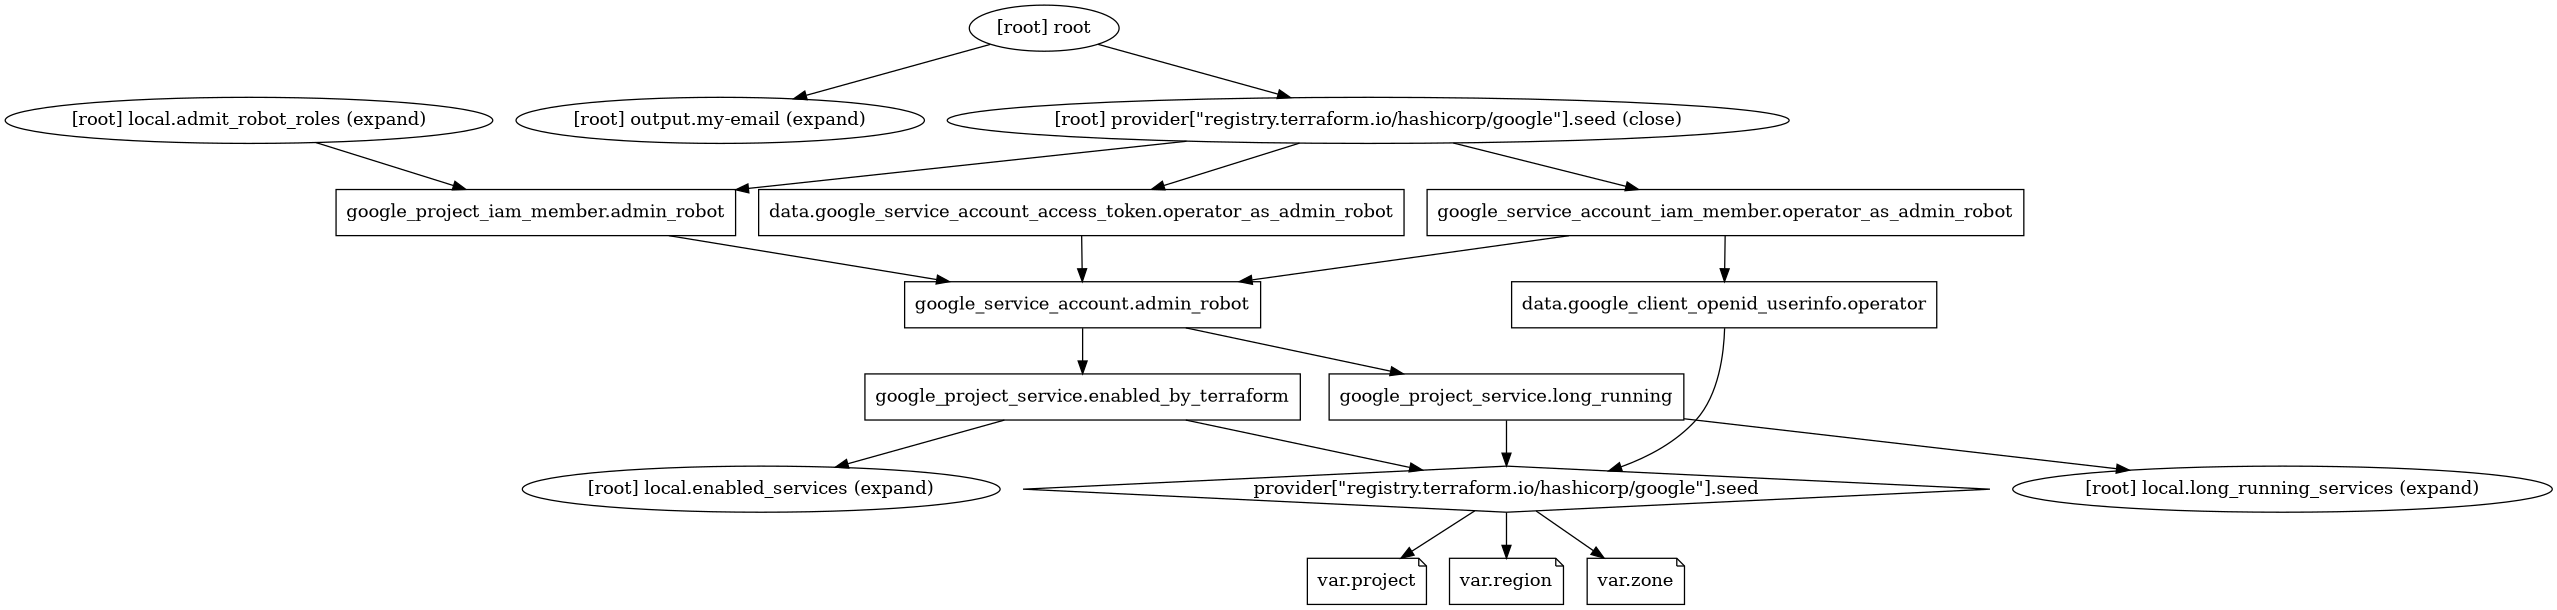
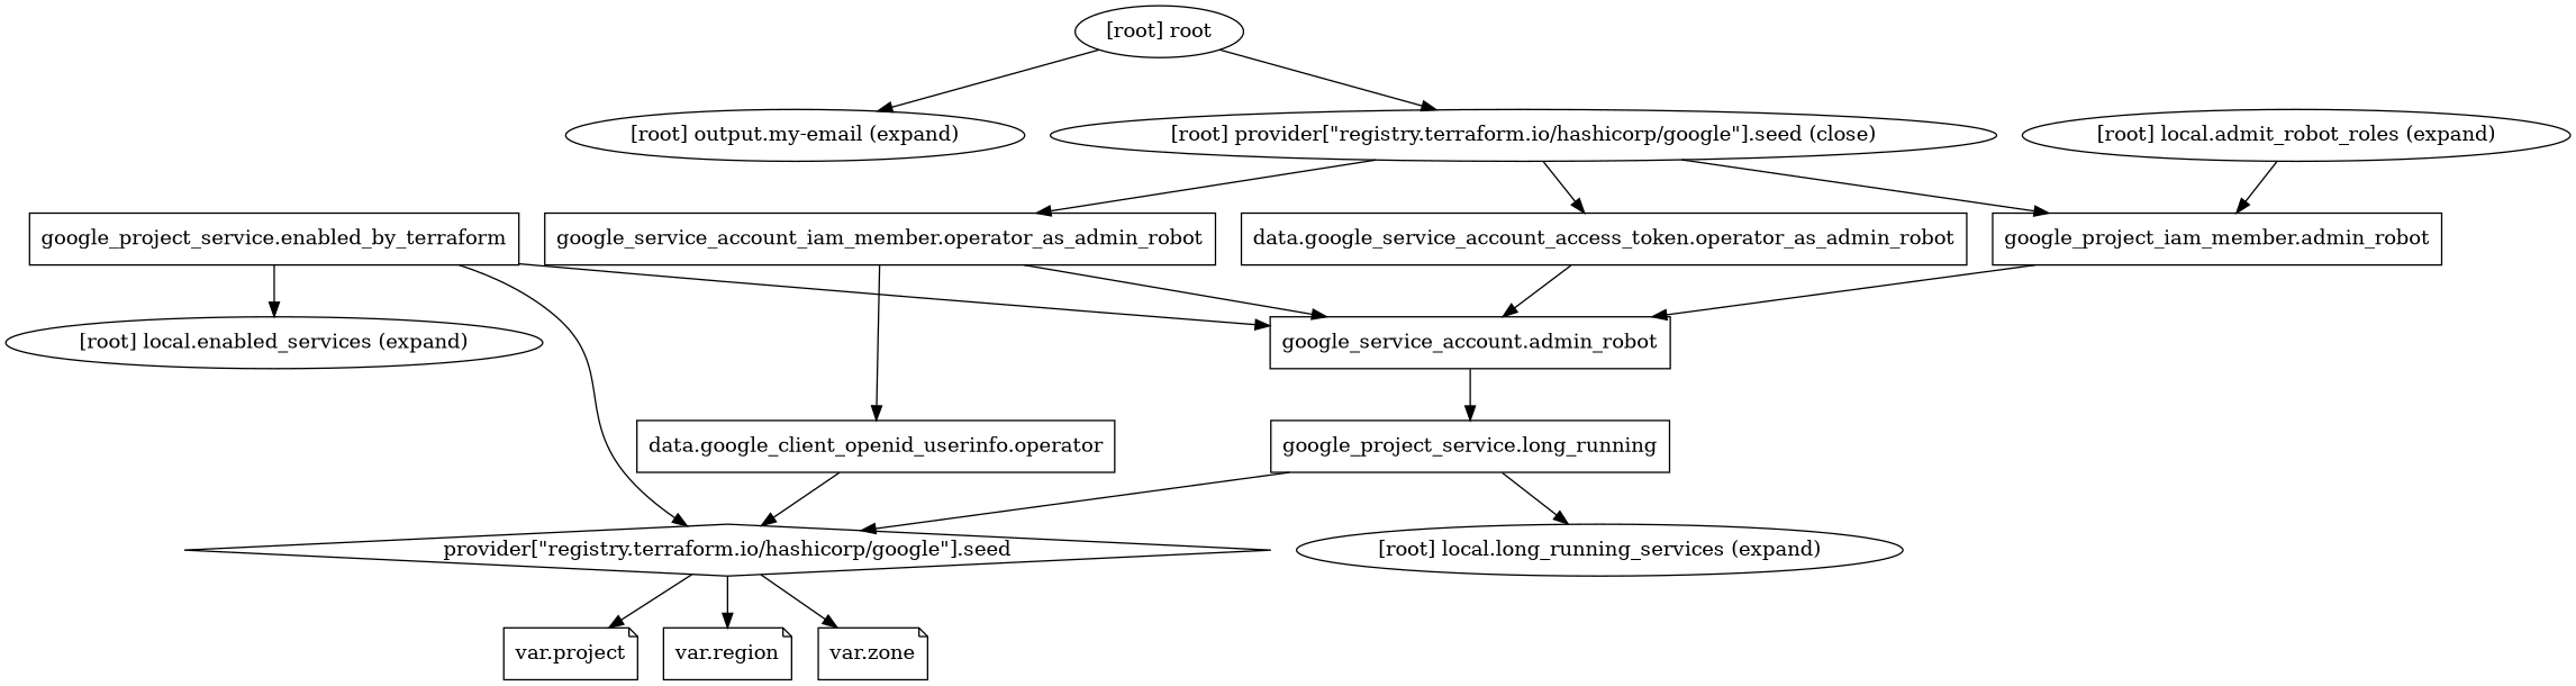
  digraph {
    compound=true
    newrank=true
    node [shape=box]
    n1 [label="data.google_client_openid_userinfo.operator"]
    n2 [label="provider[\"registry.terraform.io/hashicorp/google\"].seed" shape=diamond]
    n3 [label="data.google_service_account_access_token.operator_as_admin_robot"]
    n4 [label="google_service_account.admin_robot"]
    n5 [label="google_project_iam_member.admin_robot"]
    "[root] local.admit_robot_roles (expand)" [shape=""]
    n7 [label="google_project_service.enabled_by_terraform"]
    "[root] local.enabled_services (expand)" [shape=""]
    n9 [label="google_project_service.long_running"]
    "[root] local.long_running_services (expand)" [shape=""]
    n11 [label="google_service_account_iam_member.operator_as_admin_robot"]
    n12 [label="var.project" shape=note]
    n13 [label="var.region" shape=note]
    n14 [label="var.zone" shape=note]
    "[root] output.my-email (expand)" [shape=""]
    "[root] provider[\"registry.terraform.io/hashicorp/google\"].seed (close)" [shape=""]
    "[root] root" [shape=""]
    subgraph sub_1 {
      n1
      n2
      n3
      n4
      n5
      "[root] local.admit_robot_roles (expand)"
      n7
      "[root] local.enabled_services (expand)"
      n9
      "[root] local.long_running_services (expand)"
      n11
      n12
      n13
      n14
      "[root] output.my-email (expand)"
      "[root] provider[\"registry.terraform.io/hashicorp/google\"].seed (close)"
      "[root] root"
    }
    n1 -> n2
    n2 -> n12
    n2 -> n13
    n2 -> n14
    n3 -> n4
-   n4 -> n7
+   n7 -> n4
    n4 -> n9
    n5 -> n4
    "[root] local.admit_robot_roles (expand)" -> n5
    n7 -> n2
    n7 -> "[root] local.enabled_services (expand)"
    n9 -> n2
    n9 -> "[root] local.long_running_services (expand)"
    n11 -> n1
    n11 -> n4
    "[root] provider[\"registry.terraform.io/hashicorp/google\"].seed (close)" -> n3
    "[root] provider[\"registry.terraform.io/hashicorp/google\"].seed (close)" -> n5
    "[root] provider[\"registry.terraform.io/hashicorp/google\"].seed (close)" -> n11
    "[root] root" -> "[root] output.my-email (expand)"
    "[root] root" -> "[root] provider[\"registry.terraform.io/hashicorp/google\"].seed (close)"
  }
